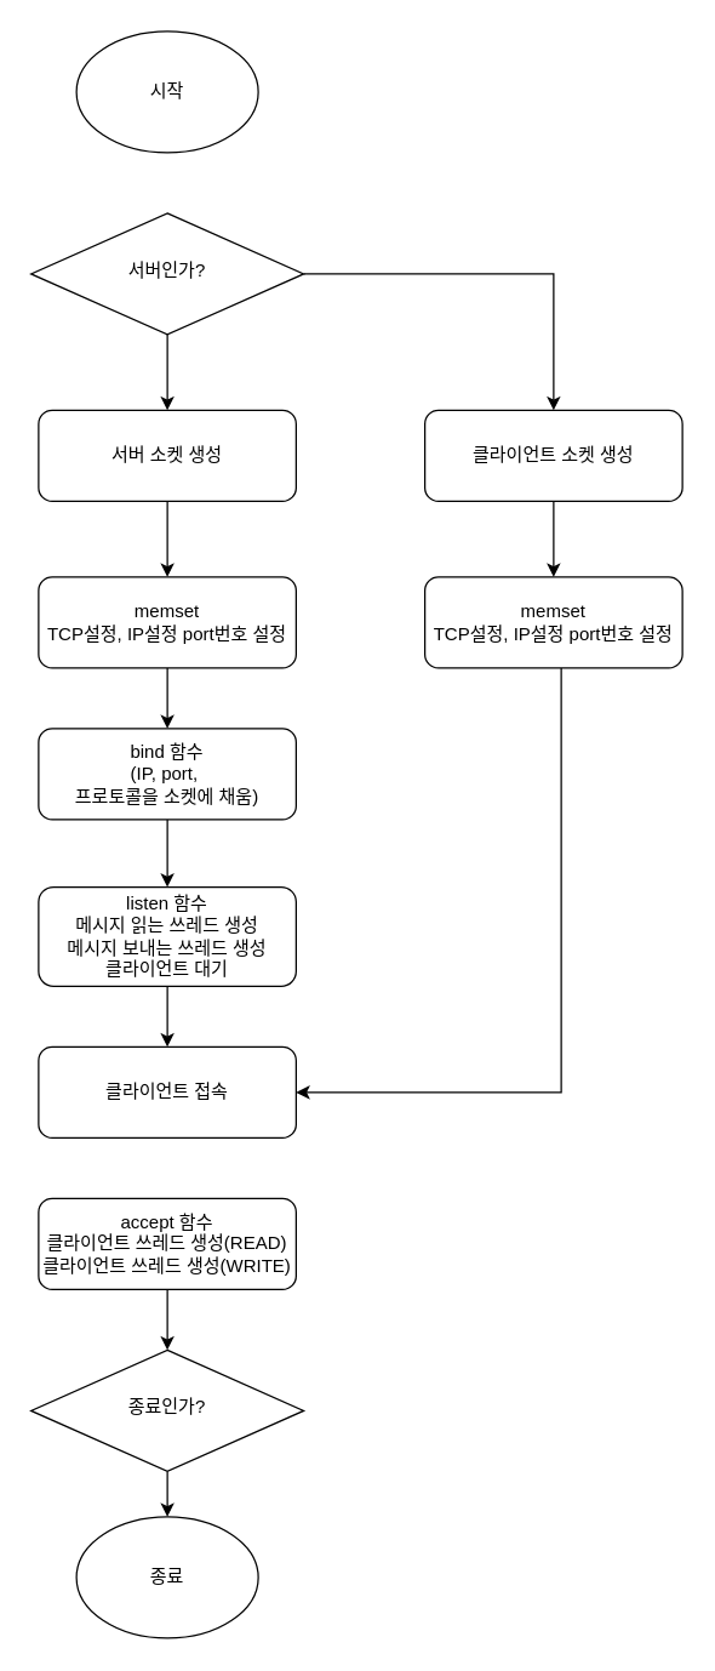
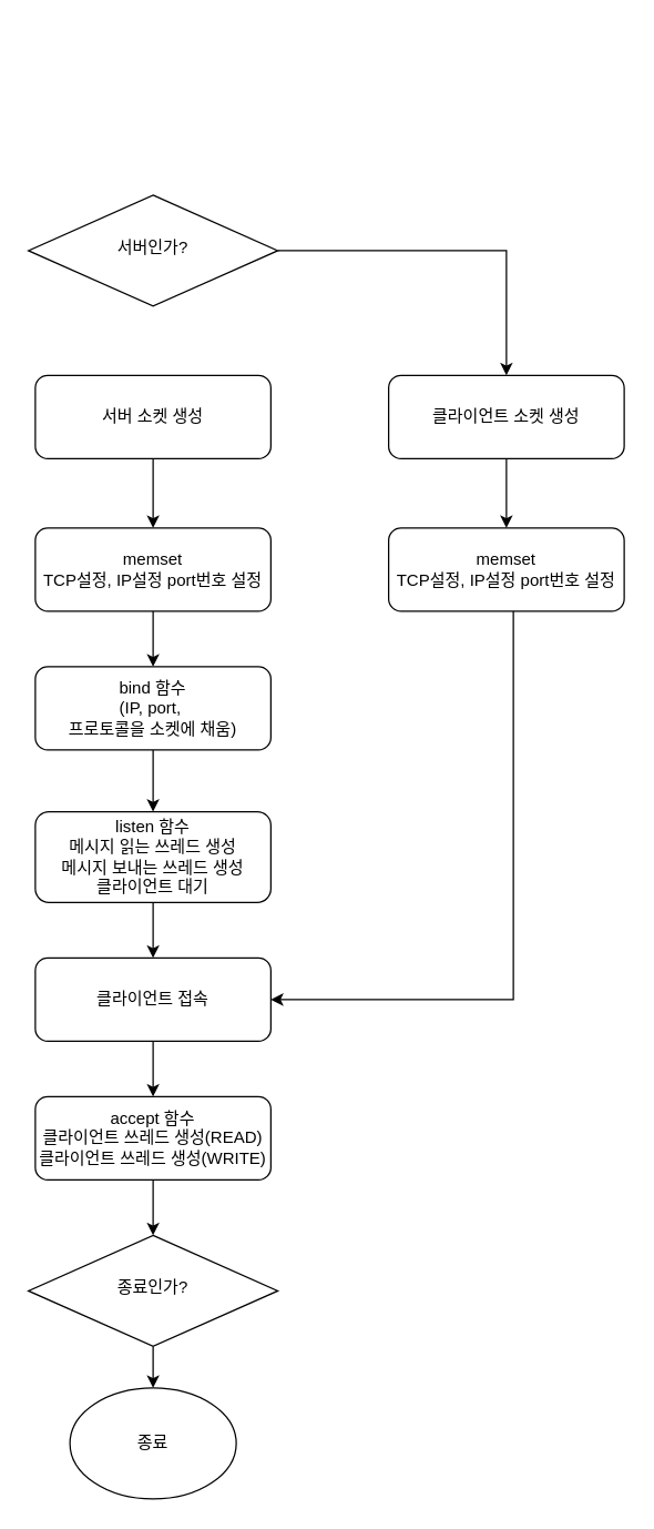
  <mxCell id="0" />
  <mxCell id="1" parent="0" />
  <mxCell id="2" value="" style="edgeStyle=orthogonalEdgeStyle;rounded=0;orthogonalLoop=1;jettySize=auto;html=1;" edge="1" parent="1" source="3" target="9"><mxGeometry relative="1" as="geometry" /></mxCell>
  <mxCell id="3" value="서버 소켓 생성" style="rounded=1;whiteSpace=wrap;html=1;fontSize=12;glass=0;strokeWidth=1;shadow=0;" parent="1" vertex="1"><mxGeometry x="25" y="270" width="170" height="60" as="geometry" /></mxCell>
- <mxCell id="4" value="" style="edgeStyle=orthogonalEdgeStyle;rounded=0;orthogonalLoop=1;jettySize=auto;html=1;" edge="1" parent="1" source="6" target="3"><mxGeometry relative="1" as="geometry" /></mxCell>
  <mxCell id="5" value="" style="edgeStyle=orthogonalEdgeStyle;rounded=0;orthogonalLoop=1;jettySize=auto;html=1;" edge="1" parent="1" source="6" target="19"><mxGeometry relative="1" as="geometry" /></mxCell>
  <mxCell id="6" value="서버인가?" style="rhombus;whiteSpace=wrap;html=1;shadow=0;fontFamily=Helvetica;fontSize=12;align=center;strokeWidth=1;spacing=6;spacingTop=-4;" parent="1" vertex="1"><mxGeometry x="20" y="140" width="180" height="80" as="geometry" /></mxCell>
- <mxCell id="7" value="시작" style="ellipse;whiteSpace=wrap;html=1;" vertex="1" parent="1"><mxGeometry x="50" y="20" width="120" height="80" as="geometry" /></mxCell>
  <mxCell id="8" value="" style="edgeStyle=orthogonalEdgeStyle;rounded=0;orthogonalLoop=1;jettySize=auto;html=1;" edge="1" parent="1" source="9" target="11"><mxGeometry relative="1" as="geometry" /></mxCell>
  <mxCell id="9" value="memset&lt;div&gt;TCP설정, IP설정 port번호 설정&lt;/div&gt;" style="rounded=1;whiteSpace=wrap;html=1;fontSize=12;glass=0;strokeWidth=1;shadow=0;" vertex="1" parent="1"><mxGeometry x="25" y="380" width="170" height="60" as="geometry" /></mxCell>
  <mxCell id="10" value="" style="edgeStyle=orthogonalEdgeStyle;rounded=0;orthogonalLoop=1;jettySize=auto;html=1;" edge="1" parent="1" source="11" target="13"><mxGeometry relative="1" as="geometry" /></mxCell>
  <mxCell id="11" value="bind 함수&lt;div&gt;(IP, port,&amp;nbsp;&lt;/div&gt;&lt;div&gt;프로토콜을 소켓에 채움)&lt;/div&gt;" style="rounded=1;whiteSpace=wrap;html=1;fontSize=12;glass=0;strokeWidth=1;shadow=0;" vertex="1" parent="1"><mxGeometry x="25" y="480" width="170" height="60" as="geometry" /></mxCell>
  <mxCell id="12" value="" style="edgeStyle=orthogonalEdgeStyle;rounded=0;orthogonalLoop=1;jettySize=auto;html=1;" edge="1" parent="1" source="13" target="15"><mxGeometry relative="1" as="geometry" /></mxCell>
  <mxCell id="13" value="listen 함수&lt;div&gt;메시지 읽는 쓰레드 생성&lt;/div&gt;&lt;div&gt;메시지 보내는 쓰레드 생성&lt;br&gt;&lt;div&gt;클라이언트 대기&lt;/div&gt;&lt;/div&gt;" style="rounded=1;whiteSpace=wrap;html=1;fontSize=12;glass=0;strokeWidth=1;shadow=0;" vertex="1" parent="1"><mxGeometry x="25" y="584.5" width="170" height="65.5" as="geometry" /></mxCell>
+ <mxCell id="14" value="" style="edgeStyle=orthogonalEdgeStyle;rounded=0;orthogonalLoop=1;jettySize=auto;html=1;" edge="1" parent="1" source="15" target="17"><mxGeometry relative="1" as="geometry" /></mxCell>
  <mxCell id="15" value="클라이언트 접속" style="rounded=1;whiteSpace=wrap;html=1;fontSize=12;glass=0;strokeWidth=1;shadow=0;" vertex="1" parent="1"><mxGeometry x="25" y="690" width="170" height="60" as="geometry" /></mxCell>
  <mxCell id="16" value="" style="edgeStyle=orthogonalEdgeStyle;rounded=0;orthogonalLoop=1;jettySize=auto;html=1;" edge="1" parent="1" source="17" target="23"><mxGeometry relative="1" as="geometry" /></mxCell>
  <mxCell id="17" value="accept 함수&lt;div&gt;클라이언트 쓰레드 생성(READ)&lt;/div&gt;&lt;div&gt;클라이언트 쓰레드 생성(WRITE)&lt;/div&gt;" style="rounded=1;whiteSpace=wrap;html=1;fontSize=12;glass=0;strokeWidth=1;shadow=0;" vertex="1" parent="1"><mxGeometry x="25" y="790" width="170" height="60" as="geometry" /></mxCell>
  <mxCell id="18" value="" style="edgeStyle=orthogonalEdgeStyle;rounded=0;orthogonalLoop=1;jettySize=auto;html=1;" edge="1" parent="1" source="19" target="21"><mxGeometry relative="1" as="geometry" /></mxCell>
  <mxCell id="19" value="클라이언트 소켓 생성" style="rounded=1;whiteSpace=wrap;html=1;fontSize=12;glass=0;strokeWidth=1;shadow=0;" vertex="1" parent="1"><mxGeometry x="280" y="270" width="170" height="60" as="geometry" /></mxCell>
  <mxCell id="20" style="edgeStyle=orthogonalEdgeStyle;rounded=0;orthogonalLoop=1;jettySize=auto;html=1;entryX=1;entryY=0.5;entryDx=0;entryDy=0;" edge="1" parent="1" source="21" target="15"><mxGeometry relative="1" as="geometry"><Array as="points"><mxPoint x="370" y="720" /></Array></mxGeometry></mxCell>
  <mxCell id="21" value="memset&lt;div&gt;TCP설정, IP설정 port번호 설정&lt;/div&gt;" style="rounded=1;whiteSpace=wrap;html=1;fontSize=12;glass=0;strokeWidth=1;shadow=0;" vertex="1" parent="1"><mxGeometry x="280" y="380" width="170" height="60" as="geometry" /></mxCell>
  <mxCell id="22" value="" style="edgeStyle=orthogonalEdgeStyle;rounded=0;orthogonalLoop=1;jettySize=auto;html=1;" edge="1" parent="1" source="23" target="24"><mxGeometry relative="1" as="geometry" /></mxCell>
  <mxCell id="23" value="종료인가?" style="rhombus;whiteSpace=wrap;html=1;shadow=0;fontFamily=Helvetica;fontSize=12;align=center;strokeWidth=1;spacing=6;spacingTop=-4;" vertex="1" parent="1"><mxGeometry x="20" y="890" width="180" height="80" as="geometry" /></mxCell>
  <mxCell id="24" value="종료" style="ellipse;whiteSpace=wrap;html=1;" vertex="1" parent="1"><mxGeometry x="50" y="1000" width="120" height="80" as="geometry" /></mxCell>
